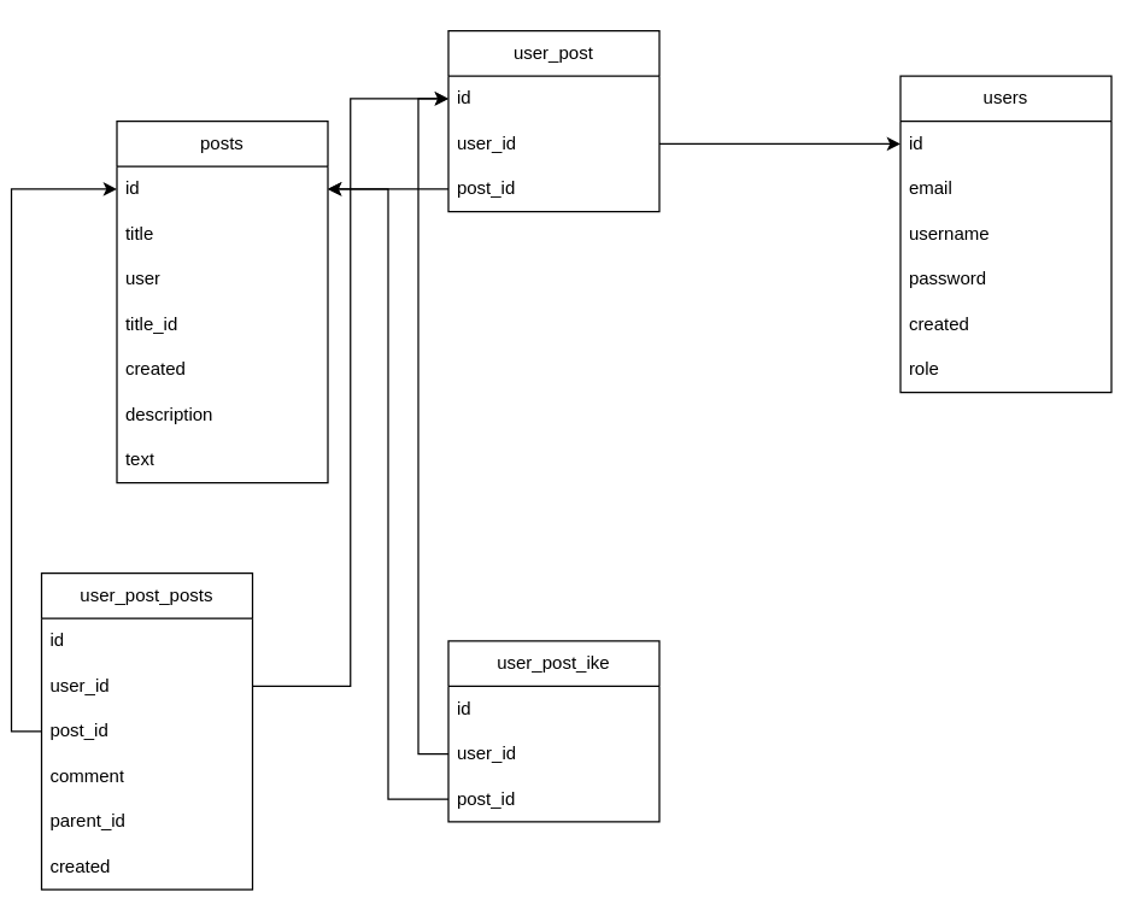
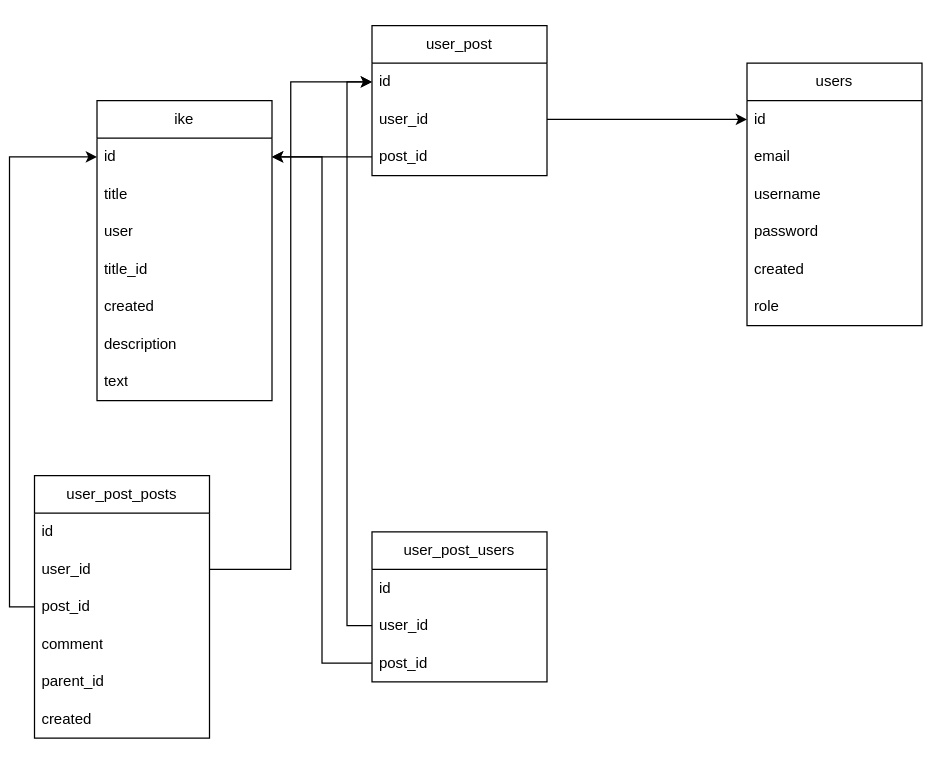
  <mxCell id="0" />
  <mxCell id="1" parent="0" />
- <mxCell id="2" value="posts" style="swimlane;fontStyle=0;childLayout=stackLayout;horizontal=1;startSize=30;horizontalStack=0;resizeParent=1;resizeParentMax=0;resizeLast=0;collapsible=1;marginBottom=0;whiteSpace=wrap;html=1;" vertex="1" parent="1"><mxGeometry x="70" y="80" width="140" height="240" as="geometry" /></mxCell>
+ <mxCell id="2" value="ike" style="swimlane;fontStyle=0;childLayout=stackLayout;horizontal=1;startSize=30;horizontalStack=0;resizeParent=1;resizeParentMax=0;resizeLast=0;collapsible=1;marginBottom=0;whiteSpace=wrap;html=1;" vertex="1" parent="1"><mxGeometry x="70" y="80" width="140" height="240" as="geometry" /></mxCell>
  <mxCell id="3" value="id" style="text;strokeColor=none;fillColor=none;align=left;verticalAlign=middle;spacingLeft=4;spacingRight=4;overflow=hidden;points=[[0,0.5],[1,0.5]];portConstraint=eastwest;rotatable=0;whiteSpace=wrap;html=1;" vertex="1" parent="2"><mxGeometry y="30" width="140" height="30" as="geometry" /></mxCell>
  <mxCell id="4" value="title" style="text;strokeColor=none;fillColor=none;align=left;verticalAlign=middle;spacingLeft=4;spacingRight=4;overflow=hidden;points=[[0,0.5],[1,0.5]];portConstraint=eastwest;rotatable=0;whiteSpace=wrap;html=1;" vertex="1" parent="2"><mxGeometry y="60" width="140" height="30" as="geometry" /></mxCell>
  <mxCell id="5" value="user" style="text;strokeColor=none;fillColor=none;align=left;verticalAlign=middle;spacingLeft=4;spacingRight=4;overflow=hidden;points=[[0,0.5],[1,0.5]];portConstraint=eastwest;rotatable=0;whiteSpace=wrap;html=1;" vertex="1" parent="2"><mxGeometry y="90" width="140" height="30" as="geometry" /></mxCell>
  <mxCell id="6" value="title_id" style="text;strokeColor=none;fillColor=none;align=left;verticalAlign=middle;spacingLeft=4;spacingRight=4;overflow=hidden;points=[[0,0.5],[1,0.5]];portConstraint=eastwest;rotatable=0;whiteSpace=wrap;html=1;" vertex="1" parent="2"><mxGeometry y="120" width="140" height="30" as="geometry" /></mxCell>
  <mxCell id="7" value="created" style="text;strokeColor=none;fillColor=none;align=left;verticalAlign=middle;spacingLeft=4;spacingRight=4;overflow=hidden;points=[[0,0.5],[1,0.5]];portConstraint=eastwest;rotatable=0;whiteSpace=wrap;html=1;" vertex="1" parent="2"><mxGeometry y="150" width="140" height="30" as="geometry" /></mxCell>
  <mxCell id="8" value="description" style="text;strokeColor=none;fillColor=none;align=left;verticalAlign=middle;spacingLeft=4;spacingRight=4;overflow=hidden;points=[[0,0.5],[1,0.5]];portConstraint=eastwest;rotatable=0;whiteSpace=wrap;html=1;" vertex="1" parent="2"><mxGeometry y="180" width="140" height="30" as="geometry" /></mxCell>
  <mxCell id="9" value="text" style="text;strokeColor=none;fillColor=none;align=left;verticalAlign=middle;spacingLeft=4;spacingRight=4;overflow=hidden;points=[[0,0.5],[1,0.5]];portConstraint=eastwest;rotatable=0;whiteSpace=wrap;html=1;" vertex="1" parent="2"><mxGeometry y="210" width="140" height="30" as="geometry" /></mxCell>
  <mxCell id="10" value="user_post" style="swimlane;fontStyle=0;childLayout=stackLayout;horizontal=1;startSize=30;horizontalStack=0;resizeParent=1;resizeParentMax=0;resizeLast=0;collapsible=1;marginBottom=0;whiteSpace=wrap;html=1;" vertex="1" parent="1"><mxGeometry x="290" y="20" width="140" height="120" as="geometry" /></mxCell>
  <mxCell id="11" value="id" style="text;strokeColor=none;fillColor=none;align=left;verticalAlign=middle;spacingLeft=4;spacingRight=4;overflow=hidden;points=[[0,0.5],[1,0.5]];portConstraint=eastwest;rotatable=0;whiteSpace=wrap;html=1;" vertex="1" parent="10"><mxGeometry y="30" width="140" height="30" as="geometry" /></mxCell>
  <mxCell id="12" value="user_id" style="text;strokeColor=none;fillColor=none;align=left;verticalAlign=middle;spacingLeft=4;spacingRight=4;overflow=hidden;points=[[0,0.5],[1,0.5]];portConstraint=eastwest;rotatable=0;whiteSpace=wrap;html=1;" vertex="1" parent="10"><mxGeometry y="60" width="140" height="30" as="geometry" /></mxCell>
  <mxCell id="13" value="post_id" style="text;strokeColor=none;fillColor=none;align=left;verticalAlign=middle;spacingLeft=4;spacingRight=4;overflow=hidden;points=[[0,0.5],[1,0.5]];portConstraint=eastwest;rotatable=0;whiteSpace=wrap;html=1;" vertex="1" parent="10"><mxGeometry y="90" width="140" height="30" as="geometry" /></mxCell>
  <mxCell id="14" value="users" style="swimlane;fontStyle=0;childLayout=stackLayout;horizontal=1;startSize=30;horizontalStack=0;resizeParent=1;resizeParentMax=0;resizeLast=0;collapsible=1;marginBottom=0;whiteSpace=wrap;html=1;" vertex="1" parent="1"><mxGeometry x="590" y="50" width="140" height="210" as="geometry" /></mxCell>
  <mxCell id="15" value="id" style="text;strokeColor=none;fillColor=none;align=left;verticalAlign=middle;spacingLeft=4;spacingRight=4;overflow=hidden;points=[[0,0.5],[1,0.5]];portConstraint=eastwest;rotatable=0;whiteSpace=wrap;html=1;" vertex="1" parent="14"><mxGeometry y="30" width="140" height="30" as="geometry" /></mxCell>
  <mxCell id="16" value="email" style="text;strokeColor=none;fillColor=none;align=left;verticalAlign=middle;spacingLeft=4;spacingRight=4;overflow=hidden;points=[[0,0.5],[1,0.5]];portConstraint=eastwest;rotatable=0;whiteSpace=wrap;html=1;" vertex="1" parent="14"><mxGeometry y="60" width="140" height="30" as="geometry" /></mxCell>
  <mxCell id="17" value="username" style="text;strokeColor=none;fillColor=none;align=left;verticalAlign=middle;spacingLeft=4;spacingRight=4;overflow=hidden;points=[[0,0.5],[1,0.5]];portConstraint=eastwest;rotatable=0;whiteSpace=wrap;html=1;" vertex="1" parent="14"><mxGeometry y="90" width="140" height="30" as="geometry" /></mxCell>
  <mxCell id="18" value="password" style="text;strokeColor=none;fillColor=none;align=left;verticalAlign=middle;spacingLeft=4;spacingRight=4;overflow=hidden;points=[[0,0.5],[1,0.5]];portConstraint=eastwest;rotatable=0;whiteSpace=wrap;html=1;" vertex="1" parent="14"><mxGeometry y="120" width="140" height="30" as="geometry" /></mxCell>
  <mxCell id="19" value="created" style="text;strokeColor=none;fillColor=none;align=left;verticalAlign=middle;spacingLeft=4;spacingRight=4;overflow=hidden;points=[[0,0.5],[1,0.5]];portConstraint=eastwest;rotatable=0;whiteSpace=wrap;html=1;" vertex="1" parent="14"><mxGeometry y="150" width="140" height="30" as="geometry" /></mxCell>
  <mxCell id="20" value="role" style="text;strokeColor=none;fillColor=none;align=left;verticalAlign=middle;spacingLeft=4;spacingRight=4;overflow=hidden;points=[[0,0.5],[1,0.5]];portConstraint=eastwest;rotatable=0;whiteSpace=wrap;html=1;" vertex="1" parent="14"><mxGeometry y="180" width="140" height="30" as="geometry" /></mxCell>
  <mxCell id="21" value="user_post_posts" style="swimlane;fontStyle=0;childLayout=stackLayout;horizontal=1;startSize=30;horizontalStack=0;resizeParent=1;resizeParentMax=0;resizeLast=0;collapsible=1;marginBottom=0;whiteSpace=wrap;html=1;" vertex="1" parent="1"><mxGeometry x="20" y="380" width="140" height="210" as="geometry" /></mxCell>
  <mxCell id="22" value="id" style="text;strokeColor=none;fillColor=none;align=left;verticalAlign=middle;spacingLeft=4;spacingRight=4;overflow=hidden;points=[[0,0.5],[1,0.5]];portConstraint=eastwest;rotatable=0;whiteSpace=wrap;html=1;" vertex="1" parent="21"><mxGeometry y="30" width="140" height="30" as="geometry" /></mxCell>
  <mxCell id="23" value="user_id" style="text;strokeColor=none;fillColor=none;align=left;verticalAlign=middle;spacingLeft=4;spacingRight=4;overflow=hidden;points=[[0,0.5],[1,0.5]];portConstraint=eastwest;rotatable=0;whiteSpace=wrap;html=1;" vertex="1" parent="21"><mxGeometry y="60" width="140" height="30" as="geometry" /></mxCell>
  <mxCell id="24" value="post_id" style="text;strokeColor=none;fillColor=none;align=left;verticalAlign=middle;spacingLeft=4;spacingRight=4;overflow=hidden;points=[[0,0.5],[1,0.5]];portConstraint=eastwest;rotatable=0;whiteSpace=wrap;html=1;" vertex="1" parent="21"><mxGeometry y="90" width="140" height="30" as="geometry" /></mxCell>
  <mxCell id="25" value="comment" style="text;strokeColor=none;fillColor=none;align=left;verticalAlign=middle;spacingLeft=4;spacingRight=4;overflow=hidden;points=[[0,0.5],[1,0.5]];portConstraint=eastwest;rotatable=0;whiteSpace=wrap;html=1;" vertex="1" parent="21"><mxGeometry y="120" width="140" height="30" as="geometry" /></mxCell>
  <mxCell id="26" value="parent_id" style="text;strokeColor=none;fillColor=none;align=left;verticalAlign=middle;spacingLeft=4;spacingRight=4;overflow=hidden;points=[[0,0.5],[1,0.5]];portConstraint=eastwest;rotatable=0;whiteSpace=wrap;html=1;" vertex="1" parent="21"><mxGeometry y="150" width="140" height="30" as="geometry" /></mxCell>
  <mxCell id="27" value="created" style="text;strokeColor=none;fillColor=none;align=left;verticalAlign=middle;spacingLeft=4;spacingRight=4;overflow=hidden;points=[[0,0.5],[1,0.5]];portConstraint=eastwest;rotatable=0;whiteSpace=wrap;html=1;" vertex="1" parent="21"><mxGeometry y="180" width="140" height="30" as="geometry" /></mxCell>
- <mxCell id="28" value="user_post_ike" style="swimlane;fontStyle=0;childLayout=stackLayout;horizontal=1;startSize=30;horizontalStack=0;resizeParent=1;resizeParentMax=0;resizeLast=0;collapsible=1;marginBottom=0;whiteSpace=wrap;html=1;" vertex="1" parent="1"><mxGeometry x="290" y="425" width="140" height="120" as="geometry" /></mxCell>
+ <mxCell id="28" value="user_post_users" style="swimlane;fontStyle=0;childLayout=stackLayout;horizontal=1;startSize=30;horizontalStack=0;resizeParent=1;resizeParentMax=0;resizeLast=0;collapsible=1;marginBottom=0;whiteSpace=wrap;html=1;" vertex="1" parent="1"><mxGeometry x="290" y="425" width="140" height="120" as="geometry" /></mxCell>
  <mxCell id="29" value="id" style="text;strokeColor=none;fillColor=none;align=left;verticalAlign=middle;spacingLeft=4;spacingRight=4;overflow=hidden;points=[[0,0.5],[1,0.5]];portConstraint=eastwest;rotatable=0;whiteSpace=wrap;html=1;" vertex="1" parent="28"><mxGeometry y="30" width="140" height="30" as="geometry" /></mxCell>
  <mxCell id="30" value="user_id" style="text;strokeColor=none;fillColor=none;align=left;verticalAlign=middle;spacingLeft=4;spacingRight=4;overflow=hidden;points=[[0,0.5],[1,0.5]];portConstraint=eastwest;rotatable=0;whiteSpace=wrap;html=1;" vertex="1" parent="28"><mxGeometry y="60" width="140" height="30" as="geometry" /></mxCell>
  <mxCell id="31" value="post_id" style="text;strokeColor=none;fillColor=none;align=left;verticalAlign=middle;spacingLeft=4;spacingRight=4;overflow=hidden;points=[[0,0.5],[1,0.5]];portConstraint=eastwest;rotatable=0;whiteSpace=wrap;html=1;" vertex="1" parent="28"><mxGeometry y="90" width="140" height="30" as="geometry" /></mxCell>
  <mxCell id="32" style="edgeStyle=orthogonalEdgeStyle;rounded=0;orthogonalLoop=1;jettySize=auto;html=1;exitX=0;exitY=0.5;exitDx=0;exitDy=0;entryX=1;entryY=0.5;entryDx=0;entryDy=0;" edge="1" parent="1" source="13" target="3"><mxGeometry relative="1" as="geometry" /></mxCell>
  <mxCell id="33" style="edgeStyle=orthogonalEdgeStyle;rounded=0;orthogonalLoop=1;jettySize=auto;html=1;exitX=1;exitY=0.5;exitDx=0;exitDy=0;entryX=0;entryY=0.5;entryDx=0;entryDy=0;" edge="1" parent="1" source="12" target="15"><mxGeometry relative="1" as="geometry" /></mxCell>
  <mxCell id="34" style="edgeStyle=orthogonalEdgeStyle;rounded=0;orthogonalLoop=1;jettySize=auto;html=1;exitX=0;exitY=0.5;exitDx=0;exitDy=0;entryX=0;entryY=0.5;entryDx=0;entryDy=0;" edge="1" parent="1" source="24" target="3"><mxGeometry relative="1" as="geometry" /></mxCell>
  <mxCell id="35" style="edgeStyle=orthogonalEdgeStyle;rounded=0;orthogonalLoop=1;jettySize=auto;html=1;exitX=1;exitY=0.5;exitDx=0;exitDy=0;entryX=0;entryY=0.5;entryDx=0;entryDy=0;" edge="1" parent="1" source="23" target="11"><mxGeometry relative="1" as="geometry" /></mxCell>
  <mxCell id="36" style="edgeStyle=orthogonalEdgeStyle;rounded=0;orthogonalLoop=1;jettySize=auto;html=1;exitX=0;exitY=0.5;exitDx=0;exitDy=0;entryX=1;entryY=0.5;entryDx=0;entryDy=0;" edge="1" parent="1" source="31" target="3"><mxGeometry relative="1" as="geometry" /></mxCell>
  <mxCell id="37" style="edgeStyle=orthogonalEdgeStyle;rounded=0;orthogonalLoop=1;jettySize=auto;html=1;exitX=0;exitY=0.5;exitDx=0;exitDy=0;entryX=0;entryY=0.5;entryDx=0;entryDy=0;" edge="1" parent="1" source="30" target="11"><mxGeometry relative="1" as="geometry" /></mxCell>
